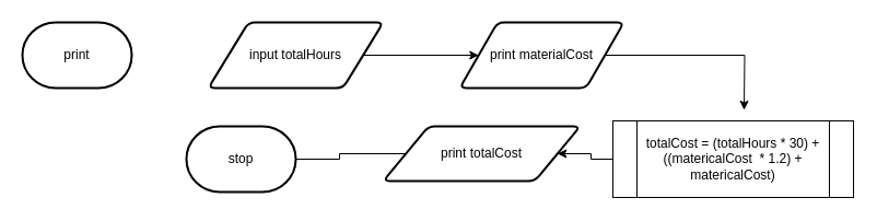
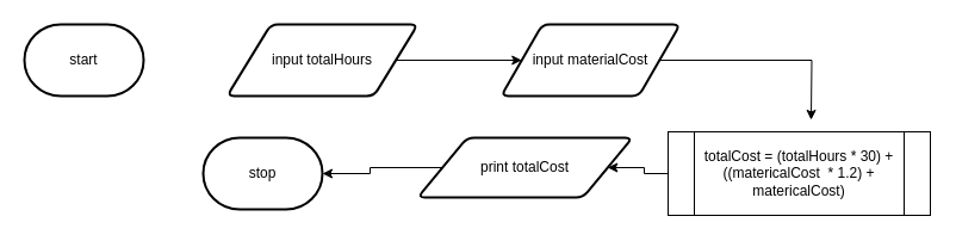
  <mxCell id="0" />
  <mxCell id="1" parent="0" />
- <mxCell id="2" value="print" style="strokeWidth=2;html=1;shape=mxgraph.flowchart.terminator;whiteSpace=wrap;" vertex="1" parent="1"><mxGeometry x="20" y="20" width="100" height="60" as="geometry" /></mxCell>
+ <mxCell id="2" value="start" style="strokeWidth=2;html=1;shape=mxgraph.flowchart.terminator;whiteSpace=wrap;" vertex="1" parent="1"><mxGeometry x="20" y="20" width="100" height="60" as="geometry" /></mxCell>
  <mxCell id="3" style="edgeStyle=orthogonalEdgeStyle;rounded=0;orthogonalLoop=1;jettySize=auto;html=1;" edge="1" parent="1" source="4" target="6"><mxGeometry relative="1" as="geometry" /></mxCell>
  <mxCell id="4" value="input totalHours" style="shape=parallelogram;html=1;strokeWidth=2;perimeter=parallelogramPerimeter;whiteSpace=wrap;rounded=1;arcSize=12;size=0.23;" vertex="1" parent="1"><mxGeometry x="190" y="20" width="160" height="60" as="geometry" /></mxCell>
  <mxCell id="5" style="edgeStyle=orthogonalEdgeStyle;rounded=0;orthogonalLoop=1;jettySize=auto;html=1;" edge="1" parent="1" source="6"><mxGeometry relative="1" as="geometry"><mxPoint x="680" y="100" as="targetPoint" /></mxGeometry></mxCell>
- <mxCell id="6" value="print materialCost" style="shape=parallelogram;html=1;strokeWidth=2;perimeter=parallelogramPerimeter;whiteSpace=wrap;rounded=1;arcSize=12;size=0.23;" vertex="1" parent="1"><mxGeometry x="420" y="20" width="150" height="60" as="geometry" /></mxCell>
+ <mxCell id="6" value="input materialCost" style="shape=parallelogram;html=1;strokeWidth=2;perimeter=parallelogramPerimeter;whiteSpace=wrap;rounded=1;arcSize=12;size=0.23;" vertex="1" parent="1"><mxGeometry x="420" y="20" width="150" height="60" as="geometry" /></mxCell>
  <mxCell id="7" style="edgeStyle=orthogonalEdgeStyle;rounded=0;orthogonalLoop=1;jettySize=auto;html=1;" edge="1" parent="1" source="8" target="9"><mxGeometry relative="1" as="geometry" /></mxCell>
  <mxCell id="8" value="totalCost = (totalHours * 30) + ((matericalCost&amp;nbsp; * 1.2) + matericalCost)" style="shape=process;whiteSpace=wrap;html=1;backgroundOutline=1;" vertex="1" parent="1"><mxGeometry x="560" y="110" width="220" height="70" as="geometry" /></mxCell>
  <mxCell id="9" value="print totalCost" style="shape=parallelogram;html=1;strokeWidth=2;perimeter=parallelogramPerimeter;whiteSpace=wrap;rounded=1;arcSize=12;size=0.23;" vertex="1" parent="1"><mxGeometry x="350" y="115" width="180" height="50" as="geometry" /></mxCell>
  <mxCell id="10" value="stop" style="strokeWidth=2;html=1;shape=mxgraph.flowchart.terminator;whiteSpace=wrap;" vertex="1" parent="1"><mxGeometry x="170" y="115" width="100" height="60" as="geometry" /></mxCell>
- <mxCell id="11" style="edgeStyle=orthogonalEdgeStyle;rounded=0;orthogonalLoop=1;jettySize=auto;html=1;entryX=1;entryY=0.5;entryDx=0;entryDy=0;entryPerimeter=0;endArrow=none;" edge="1" parent="1" source="9" target="10"><mxGeometry relative="1" as="geometry" /></mxCell>
+ <mxCell id="11" style="edgeStyle=orthogonalEdgeStyle;rounded=0;orthogonalLoop=1;jettySize=auto;html=1;entryX=1;entryY=0.5;entryDx=0;entryDy=0;entryPerimeter=0;" edge="1" parent="1" source="9" target="10"><mxGeometry relative="1" as="geometry" /></mxCell>
